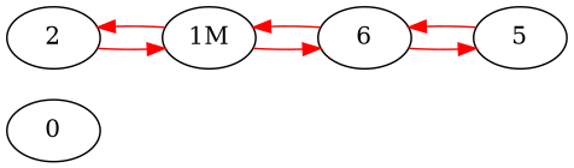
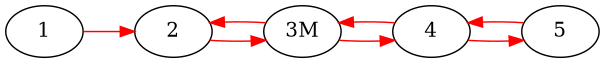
  digraph {
    rankdir=LR
    edge [color=red]
-   0
+   1
    2
-   "3M" [label="1M"]
-   4 [label=6]
+   "3M"
+   4
    5
+   1 -> 2
    2 -> "3M"
    "3M" -> 2
    "3M" -> 4
    4 -> "3M"
    4 -> 5
    5 -> 4
  }
